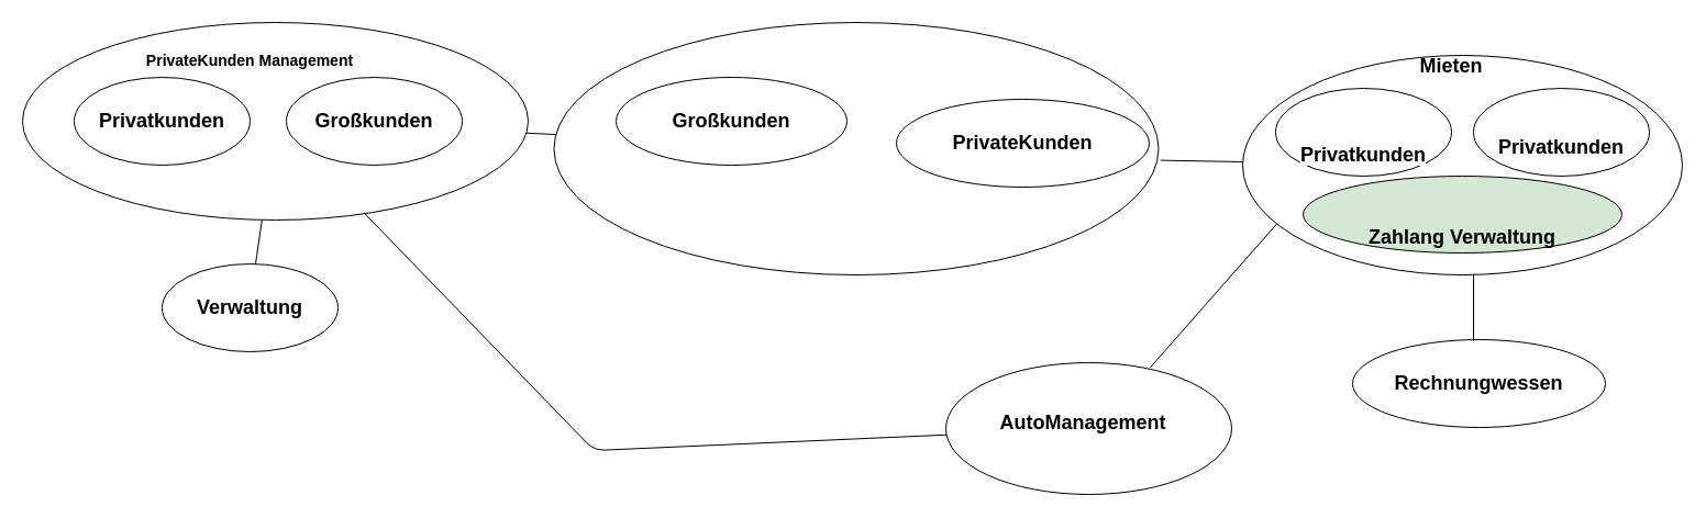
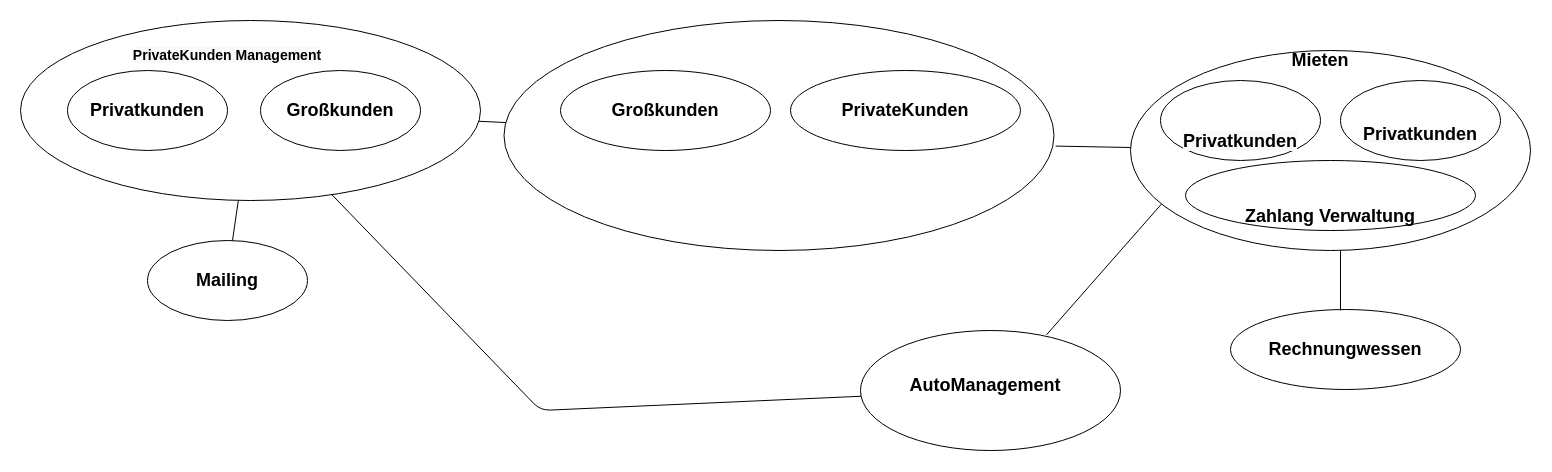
  <mxCell id="0" />
  <mxCell id="1" parent="0" />
  <mxCell id="2" value="" style="ellipse;whiteSpace=wrap;html=1;" vertex="1" parent="1"><mxGeometry x="503.5" y="20" width="550" height="230" as="geometry" /></mxCell>
  <mxCell id="3" value="" style="ellipse;whiteSpace=wrap;html=1;" vertex="1" parent="1"><mxGeometry x="860" y="330" width="260" height="120" as="geometry" /></mxCell>
  <mxCell id="4" value="" style="ellipse;whiteSpace=wrap;html=1;" vertex="1" parent="1"><mxGeometry x="1130" width="400" height="200" as="geometry" y="50" /></mxCell>
  <mxCell id="5" value="&lt;b&gt;&lt;font style=&quot;font-size: 18px&quot;&gt;Großkunden&lt;/font&gt;&lt;/b&gt;" style="ellipse;whiteSpace=wrap;html=1;" vertex="1" parent="1"><mxGeometry x="560" y="70" width="210" height="80" as="geometry" /></mxCell>
- <mxCell id="6" value="&lt;b&gt;&lt;font style=&quot;font-size: 18px&quot;&gt;PrivateKunden&lt;/font&gt;&lt;/b&gt;" style="ellipse;whiteSpace=wrap;html=1;" vertex="1" parent="1"><mxGeometry x="815" y="90" width="230" height="80" as="geometry" /></mxCell>
+ <mxCell id="6" value="&lt;b&gt;&lt;font style=&quot;font-size: 18px&quot;&gt;PrivateKunden&lt;/font&gt;&lt;/b&gt;" style="ellipse;whiteSpace=wrap;html=1;" vertex="1" parent="1"><mxGeometry x="790" y="70" width="230" height="80" as="geometry" /></mxCell>
  <mxCell id="7" value="" style="ellipse;whiteSpace=wrap;html=1;" vertex="1" parent="1"><mxGeometry x="20" y="20" width="460" height="180" as="geometry" /></mxCell>
  <mxCell id="8" value="&lt;b&gt;&lt;br&gt;&lt;br&gt;&lt;span style=&quot;color: rgb(0 , 0 , 0) ; font-family: &amp;#34;helvetica&amp;#34; ; font-size: 14px ; font-style: normal ; letter-spacing: normal ; text-align: center ; text-indent: 0px ; text-transform: none ; word-spacing: 0px ; background-color: rgb(248 , 249 , 250) ; display: inline ; float: none&quot;&gt;PrivateKunden Management&lt;/span&gt;&lt;br&gt;&lt;/b&gt;" style="text;html=1;strokeColor=none;fillColor=none;align=center;verticalAlign=middle;whiteSpace=wrap;rounded=0;" vertex="1" parent="1"><mxGeometry x="92" y="30" width="270" height="20" as="geometry" /></mxCell>
  <mxCell id="9" value="&lt;font style=&quot;font-size: 18px&quot;&gt;&lt;b&gt;Privatkunden&lt;br&gt;&lt;/b&gt;&lt;/font&gt;" style="ellipse;whiteSpace=wrap;html=1;" vertex="1" parent="1"><mxGeometry x="67" y="70" width="160" height="80" as="geometry" /></mxCell>
  <mxCell id="10" value="&lt;font style=&quot;font-size: 18px&quot;&gt;&lt;b&gt;Großkunden&lt;/b&gt;&lt;/font&gt;" style="ellipse;whiteSpace=wrap;html=1;" vertex="1" parent="1"><mxGeometry x="260" y="70" width="160" height="80" as="geometry" /></mxCell>
  <mxCell id="11" value="&lt;font style=&quot;font-size: 18px&quot;&gt;&lt;b&gt;Mieten&lt;/b&gt;&lt;/font&gt;" style="text;html=1;strokeColor=none;fillColor=none;align=center;verticalAlign=middle;whiteSpace=wrap;rounded=0;" vertex="1" parent="1"><mxGeometry x="1290" width="60" height="20" as="geometry" y="50" /></mxCell>
  <mxCell id="12" value="&lt;font style=&quot;font-size: 18px&quot;&gt;&lt;b&gt;&lt;br&gt;&lt;br&gt;&lt;span style=&quot;color: rgb(0 , 0 , 0) ; font-family: &amp;#34;helvetica&amp;#34; ; font-style: normal ; letter-spacing: normal ; text-align: center ; text-indent: 0px ; text-transform: none ; word-spacing: 0px ; background-color: rgb(248 , 249 , 250) ; display: inline ; float: none&quot;&gt;Privatkunden&lt;/span&gt;&lt;/b&gt;&lt;br&gt;&lt;/font&gt;" style="ellipse;whiteSpace=wrap;html=1;" vertex="1" parent="1"><mxGeometry x="1160" y="80" width="160" height="80" as="geometry" /></mxCell>
  <mxCell id="13" value="&lt;br&gt;&lt;br&gt;&lt;span style=&quot;color: rgb(0 , 0 , 0) ; font-family: &amp;#34;helvetica&amp;#34; ; font-style: normal ; letter-spacing: normal ; text-align: center ; text-indent: 0px ; text-transform: none ; word-spacing: 0px ; background-color: rgb(248 , 249 , 250) ; display: inline ; float: none&quot;&gt;&lt;b&gt;&lt;font style=&quot;font-size: 18px&quot;&gt;Privatkunden&lt;/font&gt;&lt;/b&gt;&lt;/span&gt;&lt;br&gt;" style="ellipse;whiteSpace=wrap;html=1;" vertex="1" parent="1"><mxGeometry x="1340" y="80" width="160" height="80" as="geometry" /></mxCell>
  <mxCell id="14" value="&lt;font style=&quot;font-size: 18px&quot;&gt;&lt;b&gt;AutoManagement&lt;/b&gt;&lt;/font&gt;" style="text;html=1;strokeColor=none;fillColor=none;align=center;verticalAlign=middle;whiteSpace=wrap;rounded=0;" vertex="1" parent="1"><mxGeometry x="930" y="370" width="110" height="30" as="geometry" /></mxCell>
  <mxCell id="15" value="&lt;span style=&quot;font-size: 18px&quot;&gt;&lt;b&gt;Rechnungwessen&lt;/b&gt;&lt;/span&gt;" style="ellipse;whiteSpace=wrap;html=1;" vertex="1" parent="1"><mxGeometry x="1230" y="309" width="230" height="80" as="geometry" /></mxCell>
  <mxCell id="16" value="" style="endArrow=none;html=1;" edge="1" parent="1" source="7" target="3"><mxGeometry width="50" height="50" relative="1" as="geometry"><mxPoint x="670" y="250" as="sourcePoint" /><mxPoint x="720" y="200" as="targetPoint" /><Array as="points"><mxPoint x="540" y="410" /></Array></mxGeometry></mxCell>
  <mxCell id="17" value="" style="endArrow=none;html=1;exitX=1.003;exitY=0.546;exitDx=0;exitDy=0;exitPerimeter=0;" edge="1" parent="1" source="2"><mxGeometry width="50" height="50" relative="1" as="geometry"><mxPoint x="1092" y="197" as="sourcePoint" /><mxPoint x="1130" y="147" as="targetPoint" /></mxGeometry></mxCell>
- <mxCell id="18" value="&lt;b&gt;&lt;font style=&quot;font-size: 18px&quot;&gt;&lt;br&gt;&lt;br&gt;&lt;font face=&quot;helvetica&quot;&gt;Zahlang Verwaltung&lt;/font&gt;&lt;/font&gt;&lt;/b&gt;" style="ellipse;whiteSpace=wrap;html=1;fillColor=#d5e8d4;" vertex="1" parent="1"><mxGeometry x="1185" y="160" width="290" height="70" as="geometry" /></mxCell>
+ <mxCell id="18" value="&lt;b&gt;&lt;font style=&quot;font-size: 18px&quot;&gt;&lt;br&gt;&lt;br&gt;&lt;font face=&quot;helvetica&quot;&gt;Zahlang Verwaltung&lt;/font&gt;&lt;/font&gt;&lt;/b&gt;" style="ellipse;whiteSpace=wrap;html=1;" vertex="1" parent="1"><mxGeometry x="1185" y="160" width="290" height="70" as="geometry" /></mxCell>
  <mxCell id="19" value="" style="endArrow=none;html=1;" edge="1" parent="1"><mxGeometry width="50" height="50" relative="1" as="geometry"><mxPoint x="1340" y="310" as="sourcePoint" /><mxPoint x="1340" y="250" as="targetPoint" /></mxGeometry></mxCell>
  <mxCell id="20" value="" style="endArrow=none;html=1;entryX=0.063;entryY=0.768;entryDx=0;entryDy=0;entryPerimeter=0;" edge="1" parent="1"><mxGeometry width="50" height="50" relative="1" as="geometry"><mxPoint x="1045.907" y="334.408" as="sourcePoint" /><mxPoint x="1160.94" y="203.6" as="targetPoint" /></mxGeometry></mxCell>
- <mxCell id="21" value="&lt;font style=&quot;font-size: 18px&quot;&gt;&lt;b&gt;Verwaltung&lt;/b&gt;&lt;/font&gt;" style="ellipse;whiteSpace=wrap;html=1;" vertex="1" parent="1"><mxGeometry x="147" y="240" width="160" height="80" as="geometry" /></mxCell>
+ <mxCell id="21" value="&lt;font style=&quot;font-size: 18px&quot;&gt;&lt;b&gt;Mailing&lt;/b&gt;&lt;/font&gt;" style="ellipse;whiteSpace=wrap;html=1;" vertex="1" parent="1"><mxGeometry x="147" y="240" width="160" height="80" as="geometry" /></mxCell>
  <mxCell id="22" value="" style="endArrow=none;html=1;" edge="1" parent="1" source="21" target="7"><mxGeometry width="50" height="50" relative="1" as="geometry"><mxPoint x="410" y="240" as="sourcePoint" /><mxPoint x="460" y="190" as="targetPoint" /></mxGeometry></mxCell>
  <mxCell id="23" value="" style="endArrow=none;html=1;" edge="1" parent="1" source="7" target="2"><mxGeometry width="50" height="50" relative="1" as="geometry"><mxPoint x="440" y="220" as="sourcePoint" /><mxPoint x="490" y="170" as="targetPoint" /></mxGeometry></mxCell>
